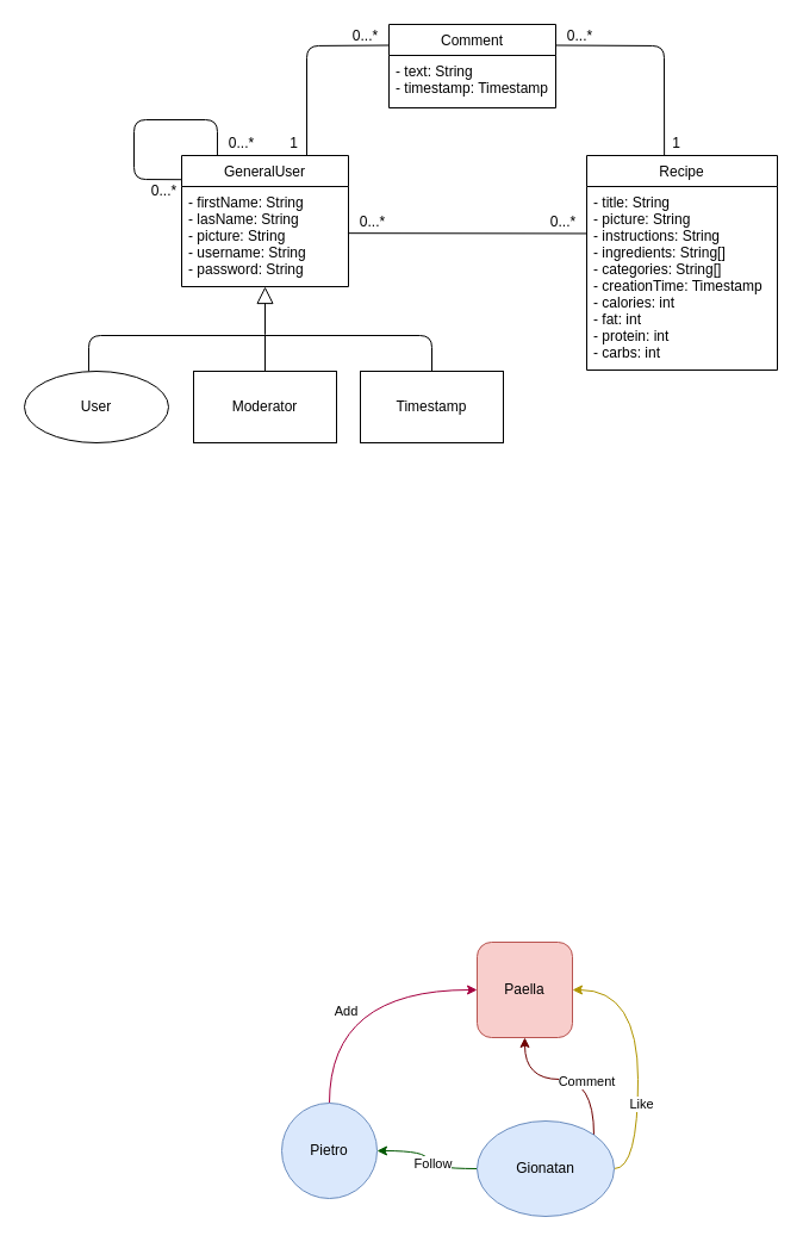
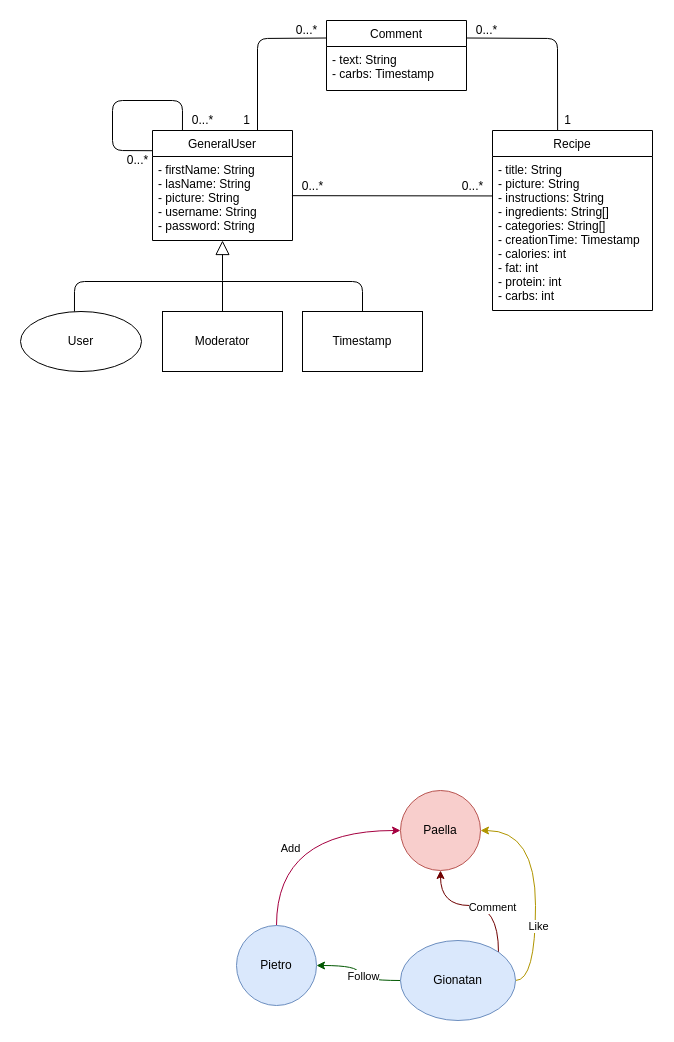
  <mxCell id="0" />
  <mxCell id="1" parent="0" />
  <mxCell id="2" value="User" style="ellipse;whiteSpace=wrap;html=1;" parent="1" vertex="1"><mxGeometry x="20" y="311" width="121" height="60" as="geometry" /></mxCell>
  <mxCell id="3" value="GeneralUser" style="swimlane;fontStyle=0;childLayout=stackLayout;horizontal=1;startSize=26;fillColor=none;horizontalStack=0;resizeParent=1;resizeParentMax=0;resizeLast=0;collapsible=1;marginBottom=0;" parent="1" vertex="1"><mxGeometry x="152" y="130" width="140" height="110" as="geometry" /></mxCell>
  <mxCell id="4" value="- firstName: String&#10;- lasName: String&#10;- picture: String&#10;- username: String&#10;- password: String " style="text;strokeColor=none;fillColor=none;align=left;verticalAlign=top;spacingLeft=4;spacingRight=4;overflow=hidden;rotatable=0;points=[[0,0.5],[1,0.5]];portConstraint=eastwest;" parent="3" vertex="1"><mxGeometry y="26" width="140" height="84" as="geometry" /></mxCell>
  <mxCell id="5" value="Recipe" style="swimlane;fontStyle=0;childLayout=stackLayout;horizontal=1;startSize=26;fillColor=none;horizontalStack=0;resizeParent=1;resizeParentMax=0;resizeLast=0;collapsible=1;marginBottom=0;" parent="1" vertex="1"><mxGeometry x="492" y="130" width="160" height="180" as="geometry" /></mxCell>
  <mxCell id="6" value="- title: String&#10;- picture: String&#10;- instructions: String&#10;- ingredients: String[]&#10;- categories: String[]&#10;- creationTime: Timestamp&#10;- calories: int&#10;- fat: int&#10;- protein: int&#10;- carbs: int" style="text;strokeColor=none;fillColor=none;align=left;verticalAlign=top;spacingLeft=4;spacingRight=4;overflow=hidden;rotatable=0;points=[[0,0.5],[1,0.5]];portConstraint=eastwest;" parent="5" vertex="1"><mxGeometry y="26" width="160" height="154" as="geometry" /></mxCell>
  <mxCell id="7" value="Comment" style="swimlane;fontStyle=0;childLayout=stackLayout;horizontal=1;startSize=26;fillColor=none;horizontalStack=0;resizeParent=1;resizeParentMax=0;resizeLast=0;collapsible=1;marginBottom=0;" parent="1" vertex="1"><mxGeometry x="326" y="20" width="140" height="70" as="geometry" /></mxCell>
- <mxCell id="8" value="- text: String&#10;- timestamp: Timestamp" style="text;strokeColor=none;fillColor=none;align=left;verticalAlign=top;spacingLeft=4;spacingRight=4;overflow=hidden;rotatable=0;points=[[0,0.5],[1,0.5]];portConstraint=eastwest;" parent="7" vertex="1"><mxGeometry y="26" width="140" height="44" as="geometry" /></mxCell>
- <mxCell id="9" value="Paella" style="whiteSpace=wrap;html=1;aspect=fixed;fillColor=#f8cecc;strokeColor=#b85450;rounded=1;" parent="1" vertex="1"><mxGeometry x="400" y="790" width="80" height="80" as="geometry" /></mxCell>
+ <mxCell id="8" value="- text: String&#10;- carbs: Timestamp" style="text;strokeColor=none;fillColor=none;align=left;verticalAlign=top;spacingLeft=4;spacingRight=4;overflow=hidden;rotatable=0;points=[[0,0.5],[1,0.5]];portConstraint=eastwest;" parent="7" vertex="1"><mxGeometry y="26" width="140" height="44" as="geometry" /></mxCell>
+ <mxCell id="9" value="Paella" style="ellipse;whiteSpace=wrap;html=1;aspect=fixed;fillColor=#f8cecc;strokeColor=#b85450;" parent="1" vertex="1"><mxGeometry x="400" y="790" width="80" height="80" as="geometry" /></mxCell>
  <mxCell id="10" style="edgeStyle=orthogonalEdgeStyle;curved=1;orthogonalLoop=1;jettySize=auto;html=1;exitX=0.5;exitY=0;exitDx=0;exitDy=0;entryX=0;entryY=0.5;entryDx=0;entryDy=0;fillColor=#d80073;strokeColor=#A50040;" parent="1" source="12" target="9" edge="1"><mxGeometry relative="1" as="geometry" /></mxCell>
  <mxCell id="11" value="Add" style="edgeLabel;html=1;align=center;verticalAlign=middle;resizable=0;points=[];" parent="10" vertex="1" connectable="0"><mxGeometry x="-0.013" y="-17" relative="1" as="geometry"><mxPoint as="offset" /></mxGeometry></mxCell>
  <mxCell id="12" value="Pietro" style="ellipse;whiteSpace=wrap;html=1;aspect=fixed;fillColor=#dae8fc;strokeColor=#6c8ebf;" parent="1" vertex="1"><mxGeometry x="236" y="925" width="80" height="80" as="geometry" /></mxCell>
  <mxCell id="13" style="edgeStyle=orthogonalEdgeStyle;curved=1;orthogonalLoop=1;jettySize=auto;html=1;exitX=0;exitY=0.5;exitDx=0;exitDy=0;entryX=1;entryY=0.5;entryDx=0;entryDy=0;fillColor=#008a00;strokeColor=#005700;" parent="1" source="19" target="12" edge="1"><mxGeometry relative="1" as="geometry" /></mxCell>
  <mxCell id="14" value="Follow" style="edgeLabel;html=1;align=center;verticalAlign=middle;resizable=0;points=[];" parent="13" vertex="1" connectable="0"><mxGeometry x="-0.24" y="-5" relative="1" as="geometry"><mxPoint as="offset" /></mxGeometry></mxCell>
  <mxCell id="15" style="edgeStyle=orthogonalEdgeStyle;curved=1;orthogonalLoop=1;jettySize=auto;html=1;exitX=1;exitY=0;exitDx=0;exitDy=0;entryX=0.5;entryY=1;entryDx=0;entryDy=0;fillColor=#a20025;strokeColor=#6F0000;" parent="1" source="19" target="9" edge="1"><mxGeometry relative="1" as="geometry" /></mxCell>
  <mxCell id="16" value="Comment" style="edgeLabel;html=1;align=center;verticalAlign=middle;resizable=0;points=[];" parent="15" vertex="1" connectable="0"><mxGeometry x="-0.351" y="6" relative="1" as="geometry"><mxPoint as="offset" /></mxGeometry></mxCell>
  <mxCell id="17" style="edgeStyle=orthogonalEdgeStyle;curved=1;orthogonalLoop=1;jettySize=auto;html=1;exitX=1;exitY=0.5;exitDx=0;exitDy=0;entryX=1;entryY=0.5;entryDx=0;entryDy=0;fillColor=#e3c800;strokeColor=#B09500;" parent="1" source="19" target="9" edge="1"><mxGeometry relative="1" as="geometry" /></mxCell>
  <mxCell id="18" value="Like" style="edgeLabel;html=1;align=center;verticalAlign=middle;resizable=0;points=[];" parent="17" vertex="1" connectable="0"><mxGeometry x="-0.333" y="-2" relative="1" as="geometry"><mxPoint as="offset" /></mxGeometry></mxCell>
  <mxCell id="19" value="Gionatan" style="ellipse;whiteSpace=wrap;html=1;aspect=fixed;fillColor=#dae8fc;strokeColor=#6c8ebf;" parent="1" vertex="1"><mxGeometry x="400" y="940" width="115" height="80" as="geometry" /></mxCell>
  <mxCell id="20" value="" style="edgeStyle=none;html=1;endSize=12;endArrow=block;endFill=0;entryX=0.5;entryY=1;entryDx=0;entryDy=0;" parent="1" target="3" edge="1"><mxGeometry width="160" relative="1" as="geometry"><mxPoint x="222" y="280" as="sourcePoint" /><mxPoint x="280" y="280" as="targetPoint" /></mxGeometry></mxCell>
  <mxCell id="21" value="" style="endArrow=none;html=1;exitX=0.446;exitY=0;exitDx=0;exitDy=0;exitPerimeter=0;" parent="1" source="2" edge="1"><mxGeometry width="50" height="50" relative="1" as="geometry"><mxPoint x="74" y="310" as="sourcePoint" /><mxPoint x="222" y="281" as="targetPoint" /><Array as="points"><mxPoint x="74" y="281" /></Array></mxGeometry></mxCell>
  <mxCell id="22" value="" style="endArrow=none;html=1;exitX=0.5;exitY=0;exitDx=0;exitDy=0;" parent="1" edge="1"><mxGeometry width="50" height="50" relative="1" as="geometry"><mxPoint x="362" y="311" as="sourcePoint" /><mxPoint x="222" y="281" as="targetPoint" /><Array as="points"><mxPoint x="362" y="281" /></Array></mxGeometry></mxCell>
  <mxCell id="23" value="" style="endArrow=none;html=1;entryX=0.214;entryY=0;entryDx=0;entryDy=0;entryPerimeter=0;exitX=0.867;exitY=0.01;exitDx=0;exitDy=0;exitPerimeter=0;" parent="1" source="25" target="3" edge="1"><mxGeometry width="50" height="50" relative="1" as="geometry"><mxPoint x="132" y="160" as="sourcePoint" /><mxPoint x="262.28" y="74.786" as="targetPoint" /><Array as="points"><mxPoint x="112" y="150" /><mxPoint x="112" y="100" /><mxPoint x="182" y="100" /></Array></mxGeometry></mxCell>
  <mxCell id="24" value="0...*" style="text;html=1;align=center;verticalAlign=middle;resizable=0;points=[];autosize=1;" parent="1" vertex="1"><mxGeometry x="182" y="110" width="40" height="20" as="geometry" /></mxCell>
  <mxCell id="25" value="0...*" style="text;html=1;align=center;verticalAlign=middle;resizable=0;points=[];autosize=1;" parent="1" vertex="1"><mxGeometry x="117" y="150" width="40" height="20" as="geometry" /></mxCell>
  <mxCell id="26" value="" style="endArrow=none;html=1;exitX=0.75;exitY=0;exitDx=0;exitDy=0;entryX=0;entryY=0.25;entryDx=0;entryDy=0;" parent="1" source="3" target="7" edge="1"><mxGeometry width="50" height="50" relative="1" as="geometry"><mxPoint x="382" y="150" as="sourcePoint" /><mxPoint x="432" y="100" as="targetPoint" /><Array as="points"><mxPoint x="257" y="38" /></Array></mxGeometry></mxCell>
  <mxCell id="27" value="1" style="text;html=1;align=center;verticalAlign=middle;resizable=0;points=[];autosize=1;" parent="1" vertex="1"><mxGeometry x="236" y="110" width="20" height="20" as="geometry" /></mxCell>
  <mxCell id="28" value="0...*" style="text;html=1;align=center;verticalAlign=middle;resizable=0;points=[];autosize=1;" parent="1" vertex="1"><mxGeometry x="286" y="20" width="40" height="20" as="geometry" /></mxCell>
  <mxCell id="29" value="" style="endArrow=none;html=1;entryX=1;entryY=0.25;entryDx=0;entryDy=0;exitX=0.407;exitY=0;exitDx=0;exitDy=0;exitPerimeter=0;" parent="1" source="5" target="7" edge="1"><mxGeometry width="50" height="50" relative="1" as="geometry"><mxPoint x="552" y="120" as="sourcePoint" /><mxPoint x="336" y="47.5" as="targetPoint" /><Array as="points"><mxPoint x="557" y="38" /></Array></mxGeometry></mxCell>
  <mxCell id="30" value="1" style="text;html=1;align=center;verticalAlign=middle;resizable=0;points=[];autosize=1;" parent="1" vertex="1"><mxGeometry x="557" y="110" width="20" height="20" as="geometry" /></mxCell>
  <mxCell id="31" value="0...*" style="text;html=1;align=center;verticalAlign=middle;resizable=0;points=[];autosize=1;" parent="1" vertex="1"><mxGeometry x="466" y="20" width="40" height="20" as="geometry" /></mxCell>
  <mxCell id="32" value="" style="endArrow=none;html=1;entryX=1.002;entryY=0.922;entryDx=0;entryDy=0;entryPerimeter=0;exitX=0.996;exitY=0.883;exitDx=0;exitDy=0;exitPerimeter=0;" parent="1" edge="1"><mxGeometry width="50" height="50" relative="1" as="geometry"><mxPoint x="291.44" y="195.172" as="sourcePoint" /><mxPoint x="492.08" y="195.44" as="targetPoint" /></mxGeometry></mxCell>
  <mxCell id="33" value="0...*" style="text;html=1;align=center;verticalAlign=middle;resizable=0;points=[];autosize=1;" parent="1" vertex="1"><mxGeometry x="292" y="176" width="40" height="20" as="geometry" /></mxCell>
  <mxCell id="34" value="0...*" style="text;html=1;align=center;verticalAlign=middle;resizable=0;points=[];autosize=1;" parent="1" vertex="1"><mxGeometry x="452" y="176" width="40" height="20" as="geometry" /></mxCell>
  <mxCell id="35" value="Moderator" style="rounded=0;whiteSpace=wrap;html=1;" vertex="1" parent="1"><mxGeometry x="162" y="311" width="120" height="60" as="geometry" /></mxCell>
  <mxCell id="36" value="Timestamp" style="rounded=0;whiteSpace=wrap;html=1;" vertex="1" parent="1"><mxGeometry x="302" y="311" width="120" height="60" as="geometry" /></mxCell>
  <mxCell id="37" value="" style="endArrow=none;html=1;exitX=0.5;exitY=0;exitDx=0;exitDy=0;" edge="1" parent="1" source="35"><mxGeometry width="50" height="50" relative="1" as="geometry"><mxPoint x="352" y="330" as="sourcePoint" /><mxPoint x="222" y="280" as="targetPoint" /></mxGeometry></mxCell>
